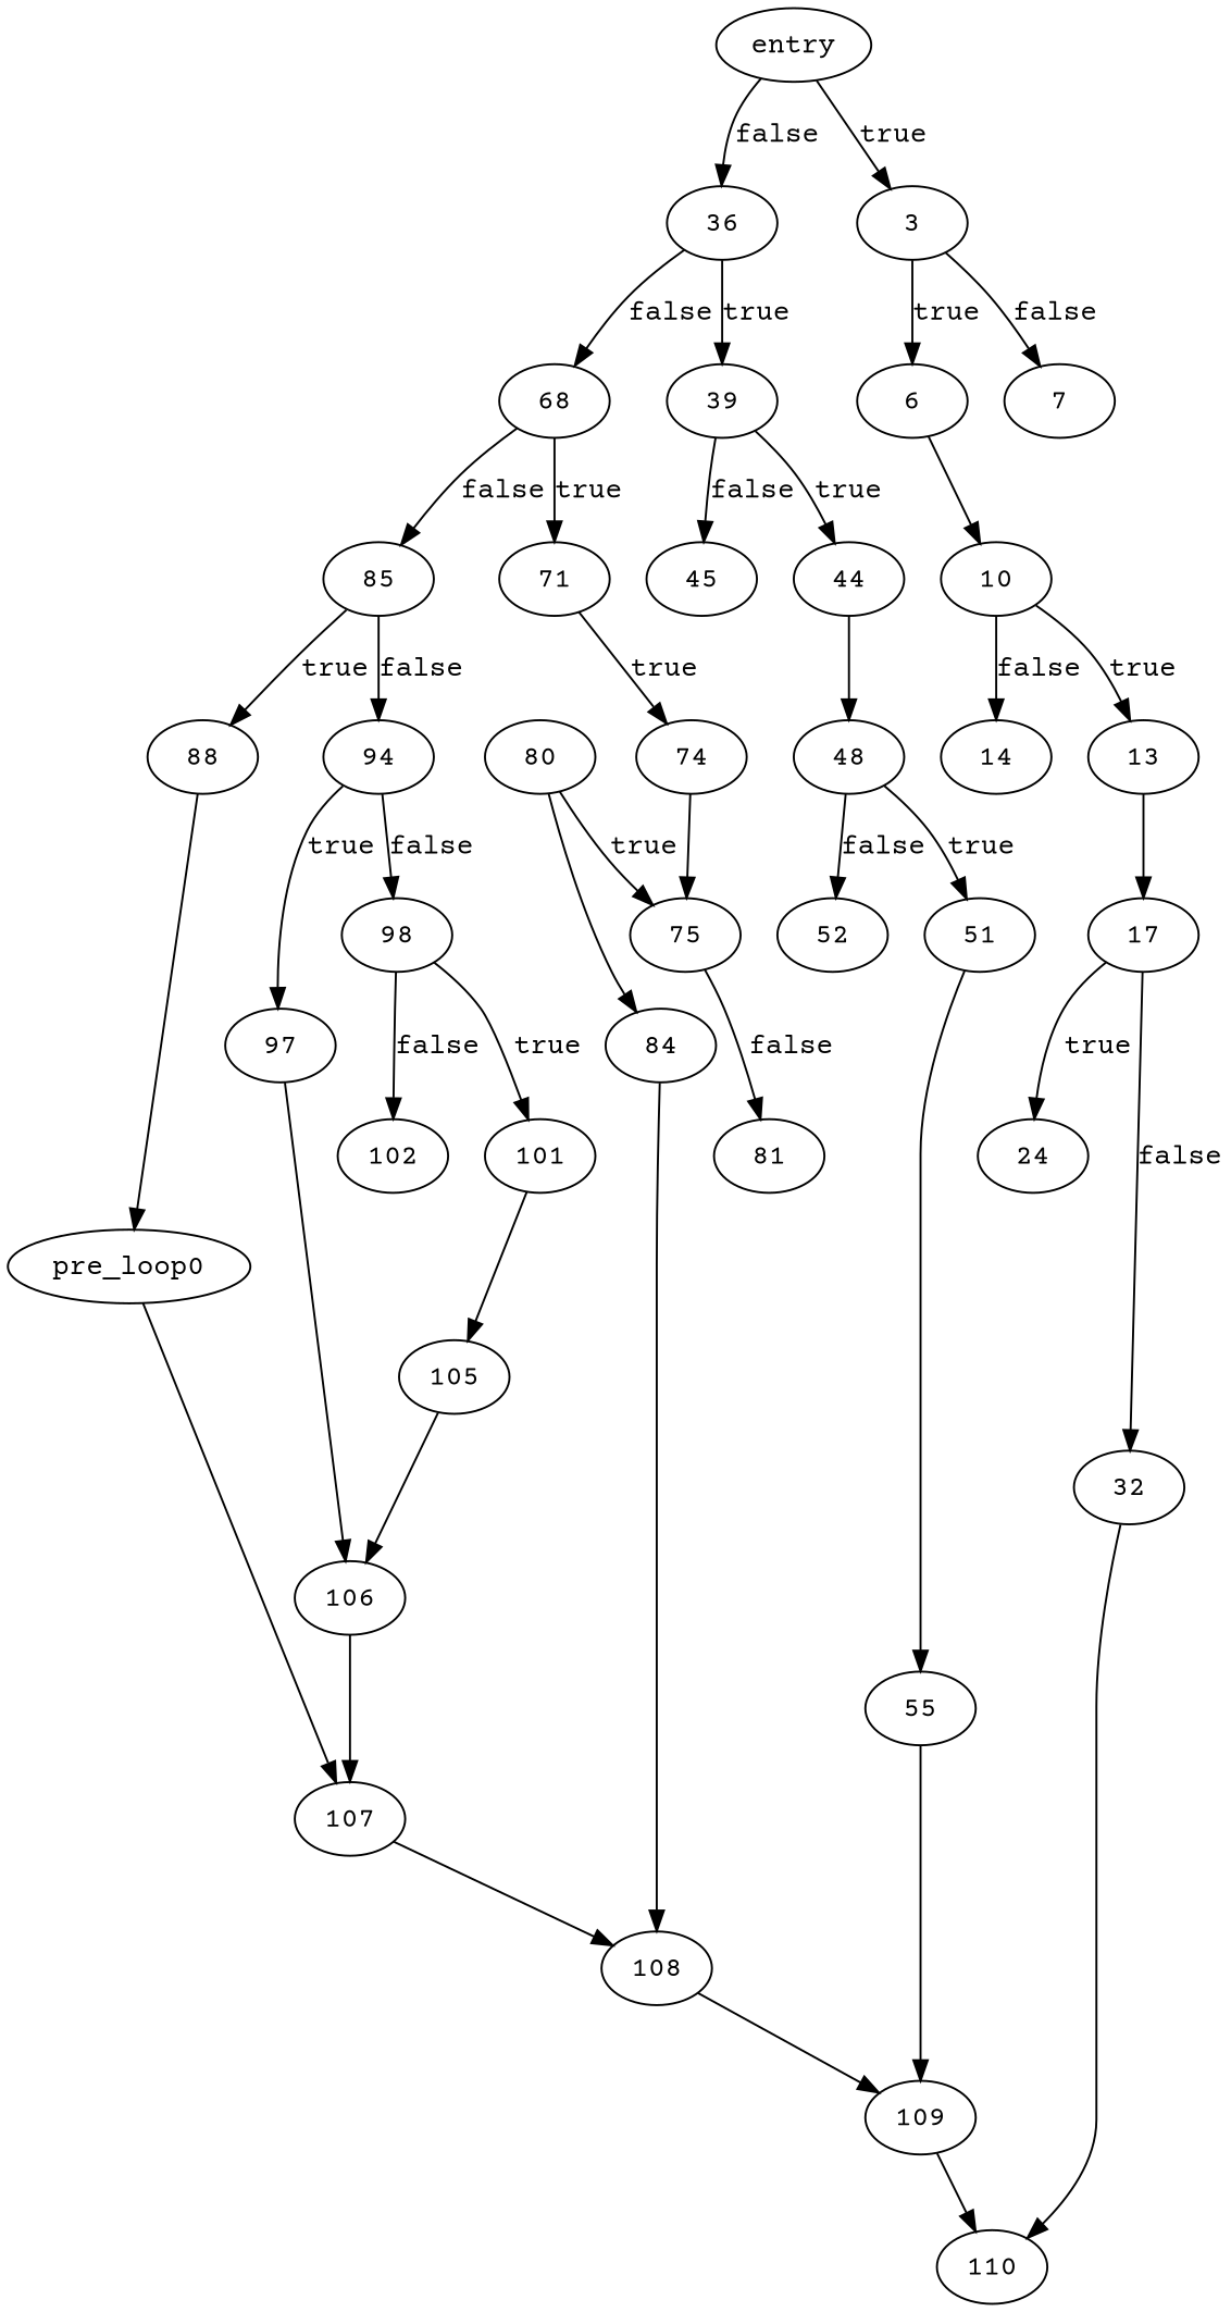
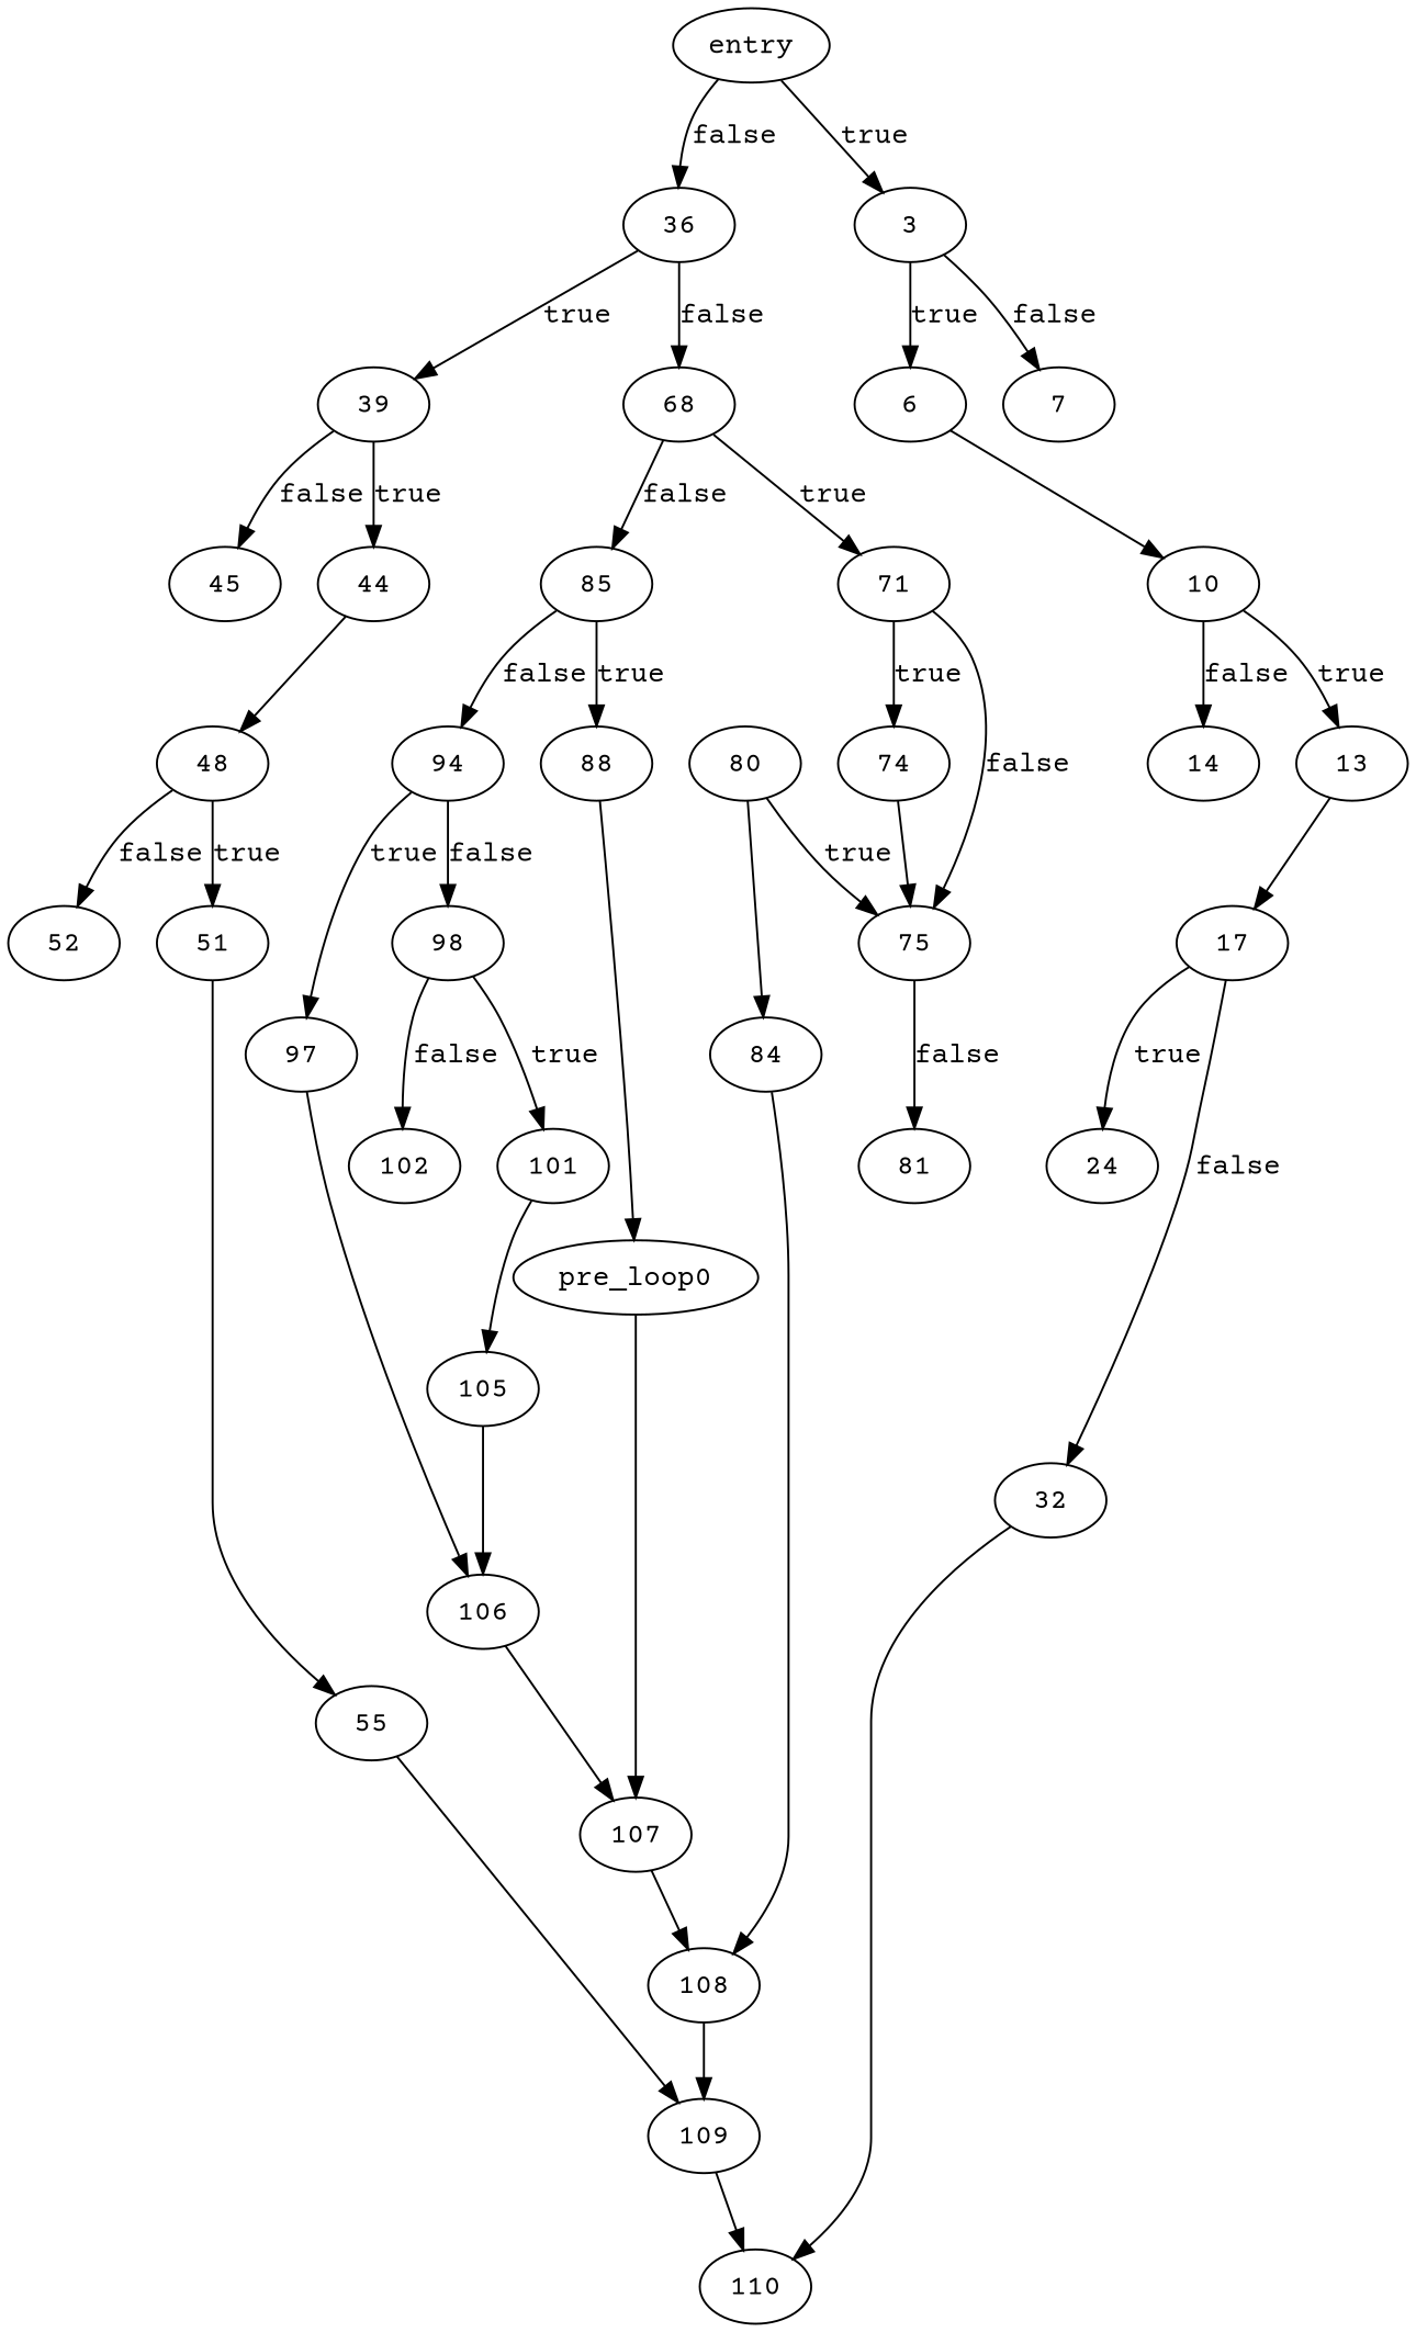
  digraph {
    fontname="Courier Prime"
    node [fontname="Courier Prime"]
    edge [fontname="Courier Prime"]
    n1 [label=entry]
    36
    3
    68
    39
    7
    6
    85
    71
    45
    44
    10
    14
    13
    17
    32
    24
    110
    94
    88
    75
    74
    48
    52
    51
    55
    109
    98
    97
    pre_loop0
    81
    80
    84
    108
    102
    101
    106
    107
    105
    n1 -> 36 [label=false]
    n1 -> 3 [label=true]
    36 -> 68 [label=false]
    36 -> 39 [label=true]
    3 -> 7 [label=false]
    3 -> 6 [label=true]
    68 -> 85 [label=false]
    68 -> 71 [label=true]
    39 -> 45 [label=false]
    39 -> 44 [label=true]
    6 -> 10
    85 -> 94 [label=false]
    85 -> 88 [label=true]
+   71 -> 75 [label=false]
    71 -> 74 [label=true]
    44 -> 48
    10 -> 14 [label=false]
    10 -> 13 [label=true]
    13 -> 17
    17 -> 32 [label=false]
    17 -> 24 [label=true]
    32 -> 110
    94 -> 98 [label=false]
    94 -> 97 [label=true]
    88 -> pre_loop0
    75 -> 81 [label=false]
    74 -> 75
    48 -> 52 [label=false]
    48 -> 51 [label=true]
    51 -> 55
    55 -> 109
    109 -> 110
    98 -> 102 [label=false]
    98 -> 101 [label=true]
    97 -> 106
    pre_loop0 -> 107
    80 -> 75 [label=true]
    80 -> 84
    84 -> 108
    108 -> 109
    101 -> 105
    106 -> 107
    107 -> 108
    105 -> 106
  }
